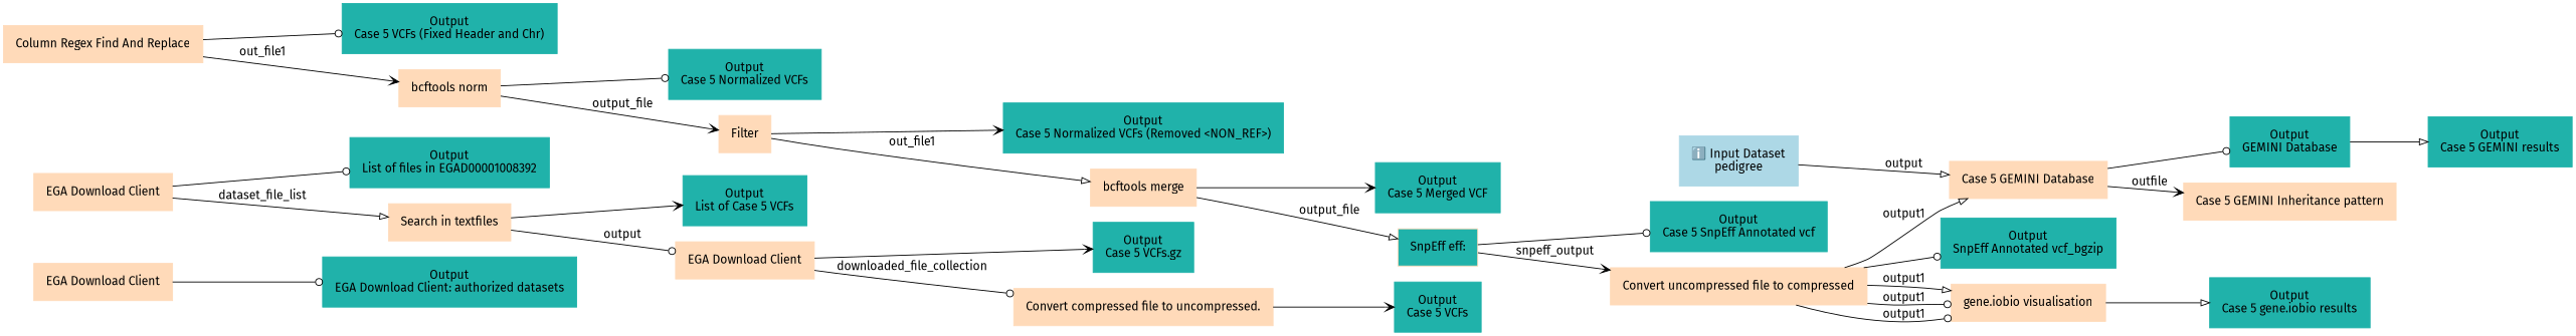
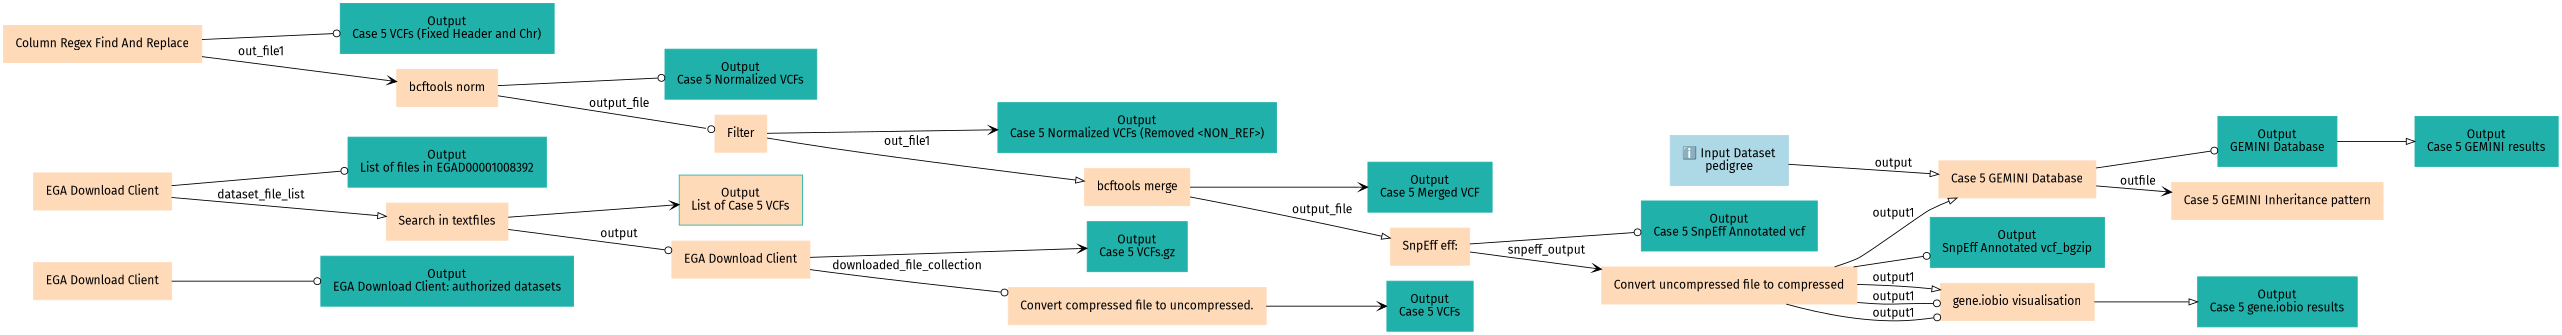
  digraph {
    fontname="Fira Sans"
    rankdir=LR
    node [color=peachpuff fontname="Fira Sans" margin="0.2,0.2" shape=box style=filled]
    edge [arrowhead=odot fontname="Fira Sans"]
    n1 [label="EGA Download Client"]
    n2 [color=lightseagreen label="Output\nEGA Download Client: authorized datasets"]
    n3 [label="EGA Download Client"]
    n4 [color=lightseagreen label="Output\nList of files in EGAD00001008392"]
    n5 [label="Search in textfiles"]
-   n6 [color=lightseagreen label="Output\nList of Case 5 VCFs"]
+   n6 [color=lightseagreen label="Output\nList of Case 5 VCFs" fillcolor=peachpuff]
    n7 [label="EGA Download Client"]
    n8 [color=lightblue label="ℹ️ Input Dataset\npedigree"]
    n9 [label="Case 5 GEMINI Database"]
    n10 [color=lightseagreen label="Output\nGEMINI Database"]
    n11 [label="Case 5 GEMINI Inheritance pattern"]
    n12 [color=lightseagreen label="Output\nCase 5 VCFs.gz"]
    n13 [label="Convert compressed file to uncompressed."]
    n14 [color=lightseagreen label="Output\nCase 5 VCFs"]
    n15 [label="Column Regex Find And Replace"]
    n16 [color=lightseagreen label="Output\nCase 5 VCFs (Fixed Header and Chr)"]
    n17 [label="bcftools norm"]
    n18 [color=lightseagreen label="Output\nCase 5 Normalized VCFs"]
    n19 [label=Filter]
    n20 [color=lightseagreen label="Output\nCase 5 Normalized VCFs (Removed <NON_REF>)"]
    n21 [label="bcftools merge"]
    n22 [color=lightseagreen label="Output\nCase 5 Merged VCF"]
-   n23 [label="SnpEff eff:" fillcolor=lightseagreen]
+   n23 [label="SnpEff eff:"]
    n24 [color=lightseagreen label="Output\nCase 5 SnpEff Annotated vcf"]
    n25 [label="Convert uncompressed file to compressed"]
    n26 [color=lightseagreen label="Output\nSnpEff Annotated vcf_bgzip"]
    n27 [label="gene.iobio visualisation"]
    n28 [color=lightseagreen label="Output\nCase 5 gene.iobio results"]
    n29 [color=lightseagreen label="Output\nCase 5 GEMINI results"]
    n1 -> n2
    n3 -> n4
    n3 -> n5 [arrowhead=onormal label=dataset_file_list]
    n5 -> n6 [arrowhead=vee]
    n5 -> n7 [label=output]
    n7 -> n12 [arrowhead=vee]
    n7 -> n13 [label=downloaded_file_collection]
    n8 -> n9 [arrowhead=onormal label=output]
    n9 -> n10
    n9 -> n11 [arrowhead=vee label=outfile]
    n10 -> n29 [arrowhead=onormal]
    n13 -> n14 [arrowhead=vee]
    n15 -> n16
    n15 -> n17 [arrowhead=vee label=out_file1]
    n17 -> n18
-   n17 -> n19 [arrowhead=vee label=output_file]
+   n17 -> n19 [label=output_file]
    n19 -> n20 [arrowhead=vee]
    n19 -> n21 [arrowhead=onormal label=out_file1]
    n21 -> n22 [arrowhead=vee]
    n21 -> n23 [arrowhead=onormal label=output_file]
    n23 -> n24
    n23 -> n25 [arrowhead=vee label=snpeff_output]
    n25 -> n9 [arrowhead=onormal label=output1]
    n25 -> n26
    n25 -> n27 [arrowhead=onormal label=output1]
    n25 -> n27 [label=output1]
    n25 -> n27 [label=output1]
    n27 -> n28 [arrowhead=onormal]
  }
